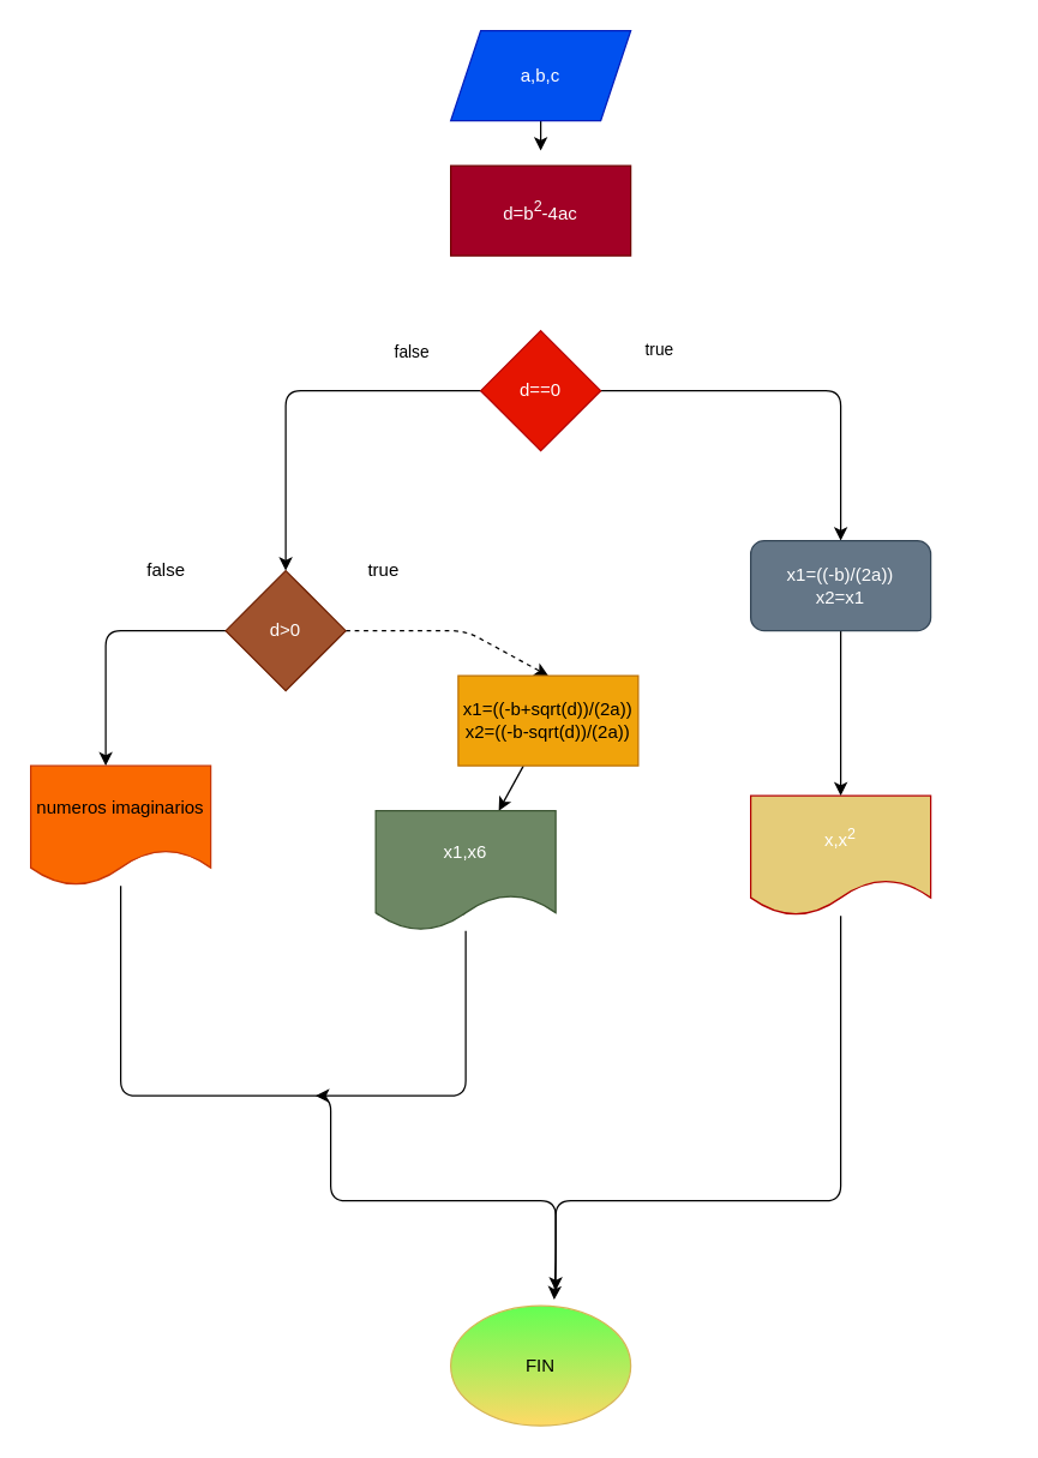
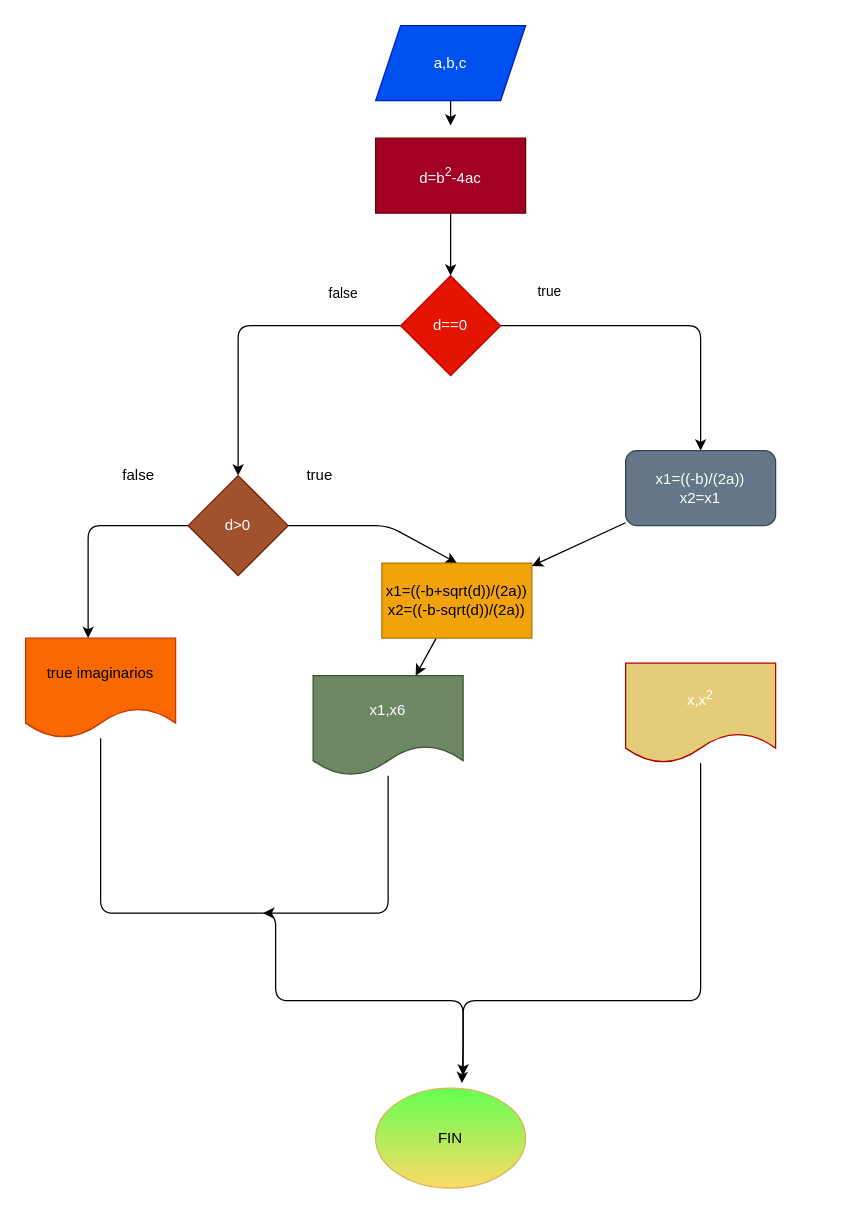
  <mxCell id="0" />
  <mxCell id="1" parent="0" />
  <mxCell id="2" value="" style="edgeStyle=none;html=1;" parent="1" source="3" edge="1"><mxGeometry relative="1" as="geometry"><mxPoint x="360" y="100" as="targetPoint" /></mxGeometry></mxCell>
  <mxCell id="3" value="a,b,c" style="shape=parallelogram;perimeter=parallelogramPerimeter;whiteSpace=wrap;html=1;fixedSize=1;fillColor=#0050ef;fontColor=#ffffff;strokeColor=#001DBC;" parent="1" vertex="1"><mxGeometry x="300" y="20" width="120" height="60" as="geometry" /></mxCell>
+ <mxCell id="4" value="" style="edgeStyle=none;html=1;" parent="1" source="5" target="10" edge="1"><mxGeometry relative="1" as="geometry" /></mxCell>
  <mxCell id="5" value="d=b&lt;sup&gt;2&lt;/sup&gt;-4ac&lt;sup&gt;&lt;br&gt;&lt;/sup&gt;" style="whiteSpace=wrap;html=1;fillColor=#a20025;fontColor=#ffffff;strokeColor=#6F0000;" parent="1" vertex="1"><mxGeometry x="300" y="110" width="120" height="60" as="geometry" /></mxCell>
  <mxCell id="6" style="edgeStyle=none;html=1;entryX=0.575;entryY=-0.05;entryDx=0;entryDy=0;entryPerimeter=0;" parent="1" source="7" target="16" edge="1"><mxGeometry relative="1" as="geometry"><Array as="points"><mxPoint x="80" y="730" /><mxPoint x="220" y="730" /><mxPoint x="220" y="800" /><mxPoint x="370" y="800" /><mxPoint x="370" y="840" /></Array></mxGeometry></mxCell>
- <mxCell id="7" value="numeros imaginarios" style="shape=document;whiteSpace=wrap;html=1;boundedLbl=1;fillColor=#fa6800;fontColor=#000000;strokeColor=#C73500;" parent="1" vertex="1"><mxGeometry x="20" y="510" width="120" height="80" as="geometry" /></mxCell>
+ <mxCell id="7" value="true imaginarios" style="shape=document;whiteSpace=wrap;html=1;boundedLbl=1;fillColor=#fa6800;fontColor=#000000;strokeColor=#C73500;" parent="1" vertex="1"><mxGeometry x="20" y="510" width="120" height="80" as="geometry" /></mxCell>
  <mxCell id="8" style="edgeStyle=none;html=1;" parent="1" source="10" target="13" edge="1"><mxGeometry relative="1" as="geometry"><mxPoint x="190" y="380" as="targetPoint" /><Array as="points"><mxPoint x="190" y="260" /></Array></mxGeometry></mxCell>
  <mxCell id="9" style="edgeStyle=none;html=1;" parent="1" source="10" target="22" edge="1"><mxGeometry relative="1" as="geometry"><Array as="points"><mxPoint x="560" y="260" /></Array></mxGeometry></mxCell>
  <mxCell id="10" value="d==0" style="rhombus;whiteSpace=wrap;html=1;fillColor=#e51400;fontColor=#ffffff;strokeColor=#B20000;" parent="1" vertex="1"><mxGeometry x="320" y="220" width="80" height="80" as="geometry" /></mxCell>
  <mxCell id="11" value="" style="edgeStyle=none;html=1;" parent="1" source="13" edge="1"><mxGeometry relative="1" as="geometry"><mxPoint x="70" y="510" as="targetPoint" /><Array as="points"><mxPoint x="70" y="420" /></Array></mxGeometry></mxCell>
- <mxCell id="12" style="edgeStyle=none;html=1;entryX=0.5;entryY=0;entryDx=0;entryDy=0;dashed=1;" parent="1" source="13" target="15" edge="1"><mxGeometry relative="1" as="geometry"><mxPoint x="310" y="540" as="targetPoint" /><Array as="points"><mxPoint x="310" y="420" /></Array></mxGeometry></mxCell>
+ <mxCell id="12" style="edgeStyle=none;html=1;entryX=0.5;entryY=0;entryDx=0;entryDy=0;" parent="1" source="13" target="15" edge="1"><mxGeometry relative="1" as="geometry"><mxPoint x="310" y="540" as="targetPoint" /><Array as="points"><mxPoint x="310" y="420" /></Array></mxGeometry></mxCell>
  <mxCell id="13" value="d&amp;gt;0" style="rhombus;whiteSpace=wrap;html=1;fillColor=#a0522d;strokeColor=#6D1F00;fontColor=#ffffff;" parent="1" vertex="1"><mxGeometry x="150" y="380" width="80" height="80" as="geometry" /></mxCell>
  <mxCell id="14" value="" style="edgeStyle=none;html=1;" parent="1" source="15" target="24" edge="1"><mxGeometry relative="1" as="geometry" /></mxCell>
  <mxCell id="15" value="x1=((-b+sqrt(d))/(2a))&lt;br&gt;x2=((-b-sqrt(d))/(2a))" style="whiteSpace=wrap;html=1;fillColor=#f0a30a;fontColor=#000000;strokeColor=#BD7000;" parent="1" vertex="1"><mxGeometry x="305" y="450" width="120" height="60" as="geometry" /></mxCell>
  <mxCell id="16" value="FIN" style="ellipse;whiteSpace=wrap;html=1;fillColor=#63FF52;gradientColor=#ffd966;strokeColor=#d6b656;" parent="1" vertex="1"><mxGeometry x="300" y="870" width="120" height="80" as="geometry" /></mxCell>
  <mxCell id="17" value="false" style="edgeLabel;html=1;align=center;verticalAlign=middle;resizable=0;points=[];" parent="1" vertex="1" connectable="0"><mxGeometry x="279.995" y="230" as="geometry"><mxPoint x="-6" y="3" as="offset" /></mxGeometry></mxCell>
  <mxCell id="18" value="true" style="edgeLabel;html=1;align=center;verticalAlign=middle;resizable=0;points=[];" parent="1" vertex="1" connectable="0"><mxGeometry x="670" y="80" as="geometry"><mxPoint x="-232" y="152" as="offset" /></mxGeometry></mxCell>
  <mxCell id="19" style="edgeStyle=none;html=1;" parent="1" source="20" edge="1"><mxGeometry relative="1" as="geometry"><mxPoint x="370" y="860" as="targetPoint" /><Array as="points"><mxPoint x="560" y="800" /><mxPoint x="370" y="800" /></Array></mxGeometry></mxCell>
  <mxCell id="20" value="x,x&lt;sup&gt;2&lt;/sup&gt;" style="shape=document;whiteSpace=wrap;html=1;boundedLbl=1;fillColor=#E5CC79;fontColor=#ffffff;strokeColor=#B20000;" parent="1" vertex="1"><mxGeometry x="500" y="530" width="120" height="80" as="geometry" /></mxCell>
- <mxCell id="21" value="" style="edgeStyle=none;html=1;" parent="1" source="22" target="20" edge="1"><mxGeometry relative="1" as="geometry" /></mxCell>
+ <mxCell id="21" value="" style="edgeStyle=none;html=1;" parent="1" source="22" target="15" edge="1"><mxGeometry relative="1" as="geometry" /></mxCell>
  <mxCell id="22" value="x1=((-b)/(2a))&lt;br&gt;x2=x1" style="whiteSpace=wrap;html=1;fillColor=#647687;fontColor=#ffffff;strokeColor=#314354;rounded=1;" parent="1" vertex="1"><mxGeometry x="500" y="360" width="120" height="60" as="geometry" /></mxCell>
  <mxCell id="23" style="edgeStyle=none;html=1;" parent="1" source="24" edge="1"><mxGeometry relative="1" as="geometry"><mxPoint x="210" y="730" as="targetPoint" /><Array as="points"><mxPoint x="310" y="730" /></Array></mxGeometry></mxCell>
  <mxCell id="24" value="x1,x6" style="shape=document;whiteSpace=wrap;html=1;boundedLbl=1;fillColor=#6d8764;fontColor=#ffffff;strokeColor=#3A5431;" parent="1" vertex="1"><mxGeometry x="250" y="540" width="120" height="80" as="geometry" /></mxCell>
  <mxCell id="25" value="false" style="text;html=1;align=center;verticalAlign=middle;resizable=0;points=[];autosize=1;strokeColor=none;fillColor=none;" parent="1" vertex="1"><mxGeometry x="85" y="365" width="50" height="30" as="geometry" /></mxCell>
  <mxCell id="26" value="true" style="text;html=1;align=center;verticalAlign=middle;resizable=0;points=[];autosize=1;strokeColor=none;fillColor=none;" parent="1" vertex="1"><mxGeometry x="235" y="365" width="40" height="30" as="geometry" /></mxCell>
